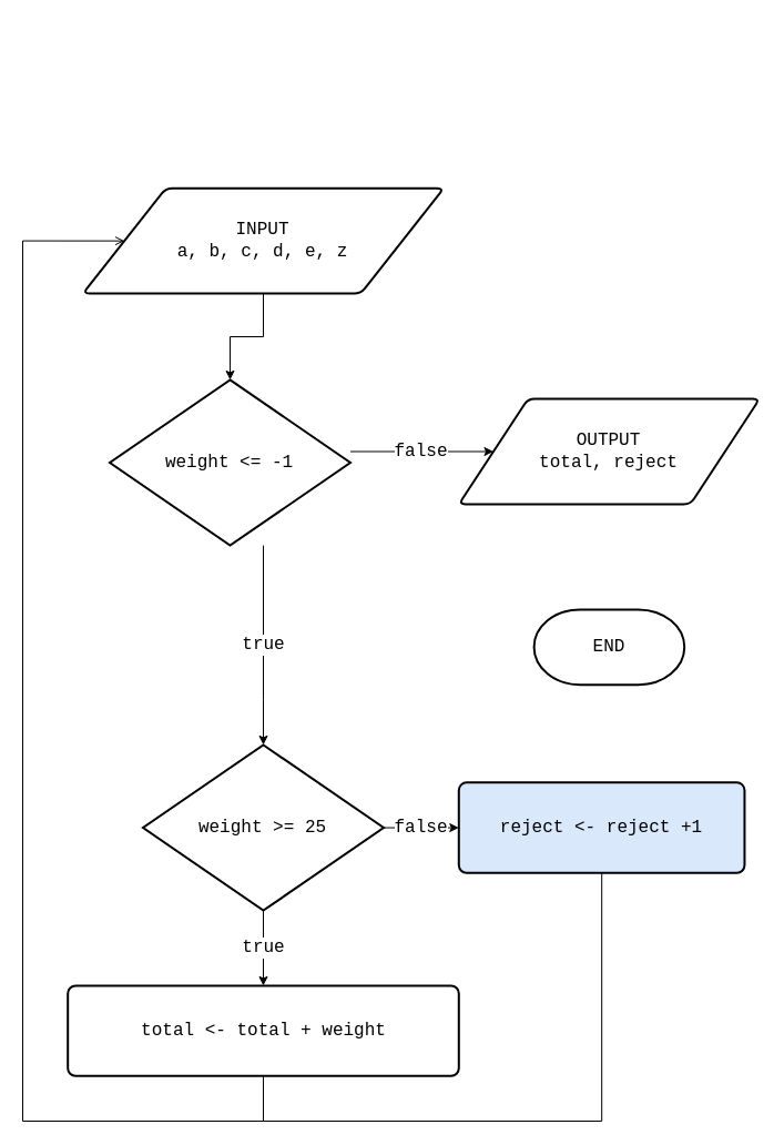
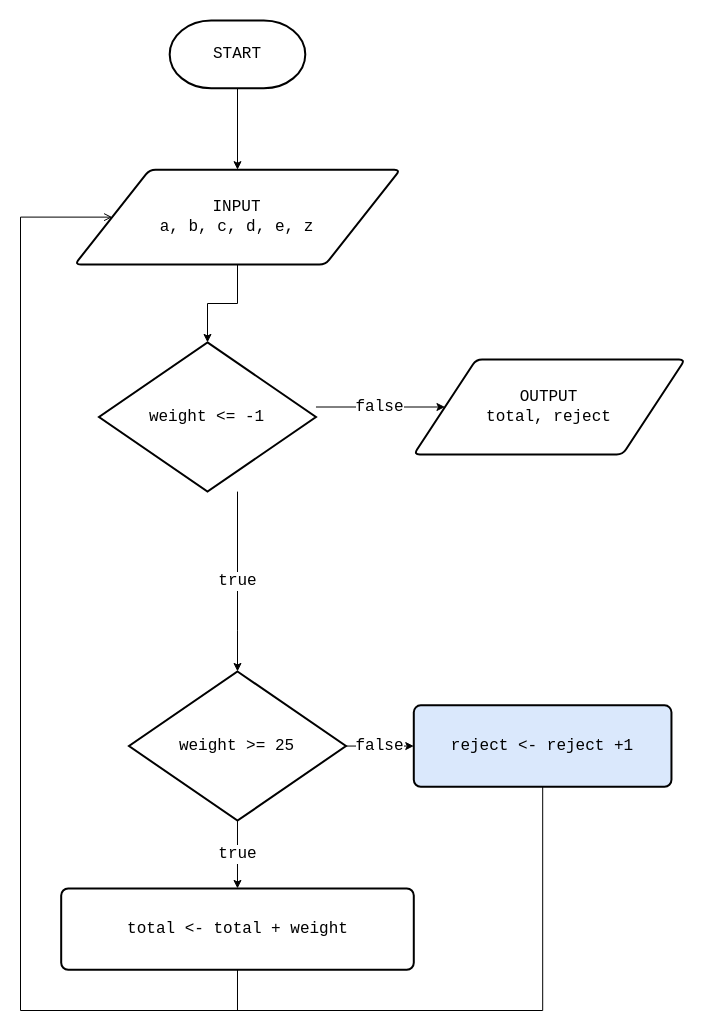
  <mxCell id="0" />
  <mxCell id="1" parent="0" />
  <mxCell id="2" value="" style="group" parent="1" vertex="1" connectable="0"><mxGeometry x="20" y="20" width="664.52" height="990" as="geometry" /></mxCell>
+ <mxCell id="3" value="&lt;span style=&quot;font-size: 16px;&quot;&gt;&lt;font style=&quot;font-size: 16px;&quot;&gt;START&lt;/font&gt;&lt;/span&gt;" style="strokeWidth=2;html=1;shape=mxgraph.flowchart.terminator;whiteSpace=wrap;fontSize=16;fontStyle=0;fontFamily=Courier New;" parent="2" vertex="1"><mxGeometry x="149.178" width="135.616" height="67.808" as="geometry" /></mxCell>
  <mxCell id="4" value="&lt;font style=&quot;font-size: 16px&quot;&gt;weight &amp;gt;= 25&lt;/font&gt;" style="strokeWidth=2;html=1;shape=mxgraph.flowchart.decision;whiteSpace=wrap;fontFamily=Courier New;fontSize=16;" parent="2" vertex="1"><mxGeometry x="108.493" y="650.959" width="216.986" height="149.178" as="geometry" /></mxCell>
  <mxCell id="5" value="reject &amp;lt;- reject +1" style="rounded=1;whiteSpace=wrap;html=1;absoluteArcSize=1;arcSize=14;strokeWidth=2;fontFamily=Courier New;fontSize=16;fillColor=#dae8fc;" parent="2" vertex="1"><mxGeometry x="393.287" y="684.863" width="257.671" height="81.37" as="geometry" /></mxCell>
  <mxCell id="6" value="false" style="edgeStyle=orthogonalEdgeStyle;rounded=0;orthogonalLoop=1;jettySize=auto;html=1;fontFamily=Courier New;fontSize=16;" parent="2" source="4" target="5" edge="1"><mxGeometry relative="1" as="geometry" /></mxCell>
  <mxCell id="7" value="total &amp;lt;- total + weight" style="rounded=1;whiteSpace=wrap;html=1;absoluteArcSize=1;arcSize=14;strokeWidth=2;fontSize=16;fontStyle=0;fontFamily=Courier New;" parent="2" vertex="1"><mxGeometry x="40.685" y="867.945" width="352.602" height="81.37" as="geometry" /></mxCell>
  <mxCell id="8" value="true" style="edgeStyle=orthogonalEdgeStyle;rounded=0;orthogonalLoop=1;jettySize=auto;html=1;fontFamily=Courier New;fontSize=16;" parent="2" source="4" target="7" edge="1"><mxGeometry relative="1" as="geometry" /></mxCell>
  <mxCell id="9" value="INPUT&lt;br style=&quot;font-size: 16px&quot;&gt;a, b, c, d, e, z" style="shape=parallelogram;html=1;strokeWidth=2;perimeter=parallelogramPerimeter;whiteSpace=wrap;rounded=1;arcSize=12;size=0.23;fontFamily=Courier New;fontSize=16;" parent="2" vertex="1"><mxGeometry x="54.247" y="149.178" width="325.479" height="94.932" as="geometry" /></mxCell>
+ <mxCell id="10" value="" style="edgeStyle=orthogonalEdgeStyle;rounded=0;orthogonalLoop=1;jettySize=auto;html=1;fontSize=16;fontStyle=0;fontFamily=Courier New;" parent="2" source="3" target="9" edge="1"><mxGeometry relative="1" as="geometry"><mxPoint x="216.986" y="122.055" as="targetPoint" /></mxGeometry></mxCell>
  <mxCell id="11" style="edgeStyle=orthogonalEdgeStyle;rounded=0;orthogonalLoop=1;jettySize=auto;html=1;fontFamily=Courier New;fontSize=16;entryX=0;entryY=0.5;entryDx=0;entryDy=0;endArrow=open;" parent="2" source="5" target="9" edge="1"><mxGeometry relative="1" as="geometry"><mxPoint x="151.428" y="266.307" as="targetPoint" /><Array as="points"><mxPoint x="522.123" y="990" /><mxPoint y="990" /><mxPoint y="196.644" /></Array></mxGeometry></mxCell>
  <mxCell id="12" value="OUTPUT&lt;br&gt;total, reject" style="shape=parallelogram;html=1;strokeWidth=2;perimeter=parallelogramPerimeter;whiteSpace=wrap;rounded=1;arcSize=12;size=0.23;fontFamily=Courier New;fontSize=16;" parent="2" vertex="1"><mxGeometry x="393.287" y="339.041" width="271.233" height="94.932" as="geometry" /></mxCell>
  <mxCell id="13" value="true" style="edgeStyle=orthogonalEdgeStyle;rounded=0;orthogonalLoop=1;jettySize=auto;html=1;fontFamily=Courier New;fontSize=16;" parent="2" source="15" target="4" edge="1"><mxGeometry relative="1" as="geometry"><Array as="points"><mxPoint x="216.986" y="610.274" /><mxPoint x="216.986" y="610.274" /></Array></mxGeometry></mxCell>
  <mxCell id="14" value="false" style="edgeStyle=orthogonalEdgeStyle;rounded=0;orthogonalLoop=1;jettySize=auto;html=1;entryX=0;entryY=0.5;entryDx=0;entryDy=0;fontFamily=Courier New;fontSize=16;" parent="2" source="15" target="12" edge="1"><mxGeometry relative="1" as="geometry"><Array as="points"><mxPoint x="352.602" y="386.507" /><mxPoint x="352.602" y="386.507" /></Array></mxGeometry></mxCell>
  <mxCell id="15" value="&lt;font style=&quot;font-size: 16px&quot;&gt;weight &amp;lt;= -1&lt;/font&gt;" style="strokeWidth=2;html=1;shape=mxgraph.flowchart.decision;whiteSpace=wrap;fontFamily=Courier New;fontSize=16;" parent="2" vertex="1"><mxGeometry x="78.493" y="321.918" width="216.986" height="149.178" as="geometry" /></mxCell>
  <mxCell id="16" value="" style="edgeStyle=orthogonalEdgeStyle;rounded=0;orthogonalLoop=1;jettySize=auto;html=1;fontFamily=Courier New;fontSize=16;" parent="2" source="9" target="15" edge="1"><mxGeometry relative="1" as="geometry" /></mxCell>
- <mxCell id="17" value="&lt;span style=&quot;font-size: 16px&quot;&gt;&lt;font style=&quot;font-size: 16px&quot;&gt;END&lt;/font&gt;&lt;/span&gt;" style="strokeWidth=2;html=1;shape=mxgraph.flowchart.terminator;whiteSpace=wrap;fontSize=16;fontStyle=0;fontFamily=Courier New;" parent="2" vertex="1"><mxGeometry x="461.096" y="528.904" width="135.616" height="67.808" as="geometry" /></mxCell>
  <mxCell id="18" value="" style="endArrow=none;html=1;fontFamily=Courier New;fontSize=16;exitX=0.5;exitY=1;exitDx=0;exitDy=0;" parent="2" source="7" edge="1"><mxGeometry width="50" height="50" relative="1" as="geometry"><mxPoint x="528.904" y="623.836" as="sourcePoint" /><mxPoint x="216.986" y="990" as="targetPoint" /></mxGeometry></mxCell>
